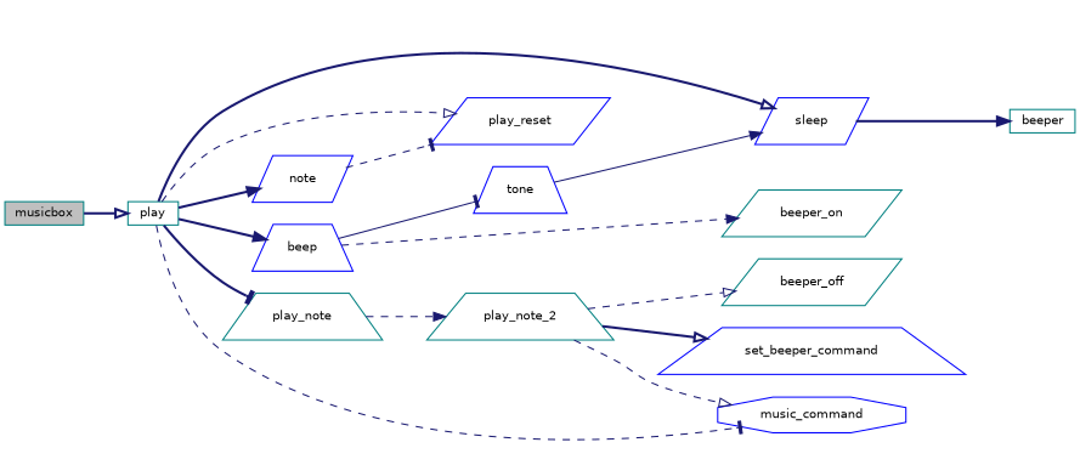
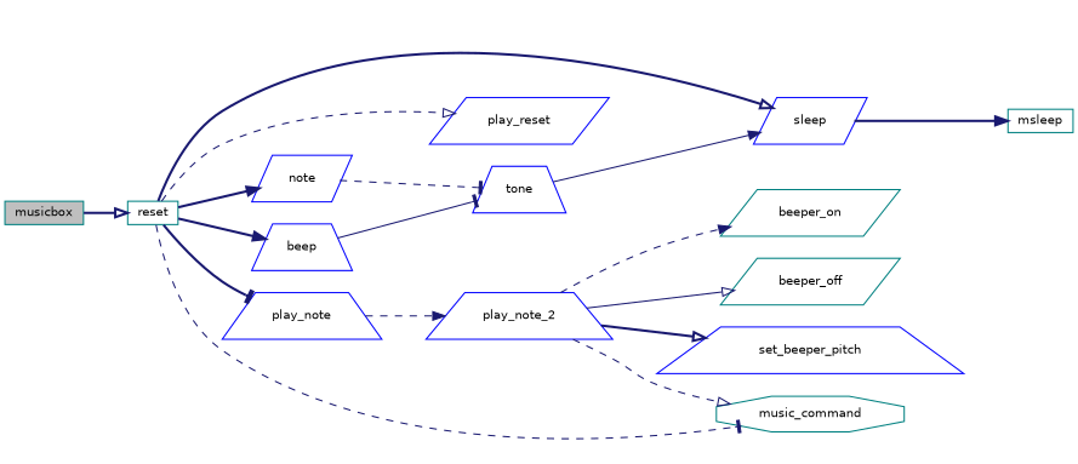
  digraph {
    rankdir=LR
    node [color=blue fillcolor=white fontname=Helvetica fontsize=10 shape=parallelogram style=filled]
    edge [arrowhead=onormal color=midnightblue fontname=Helvetica fontsize=10 labelfontname=Helvetica labelfontsize=10 style=bold]
    n1 [color=teal fillcolor=grey75 fontcolor=black height=0.2 label=musicbox shape=box width=0.4]
-   n2 [color=teal height=0.2 label=play shape=box width=0.4]
+   n2 [color=teal height=0.2 label=reset shape=box width=0.4]
    n3 [height=0.2 label=note width=0.4]
    n4 [height=0.2 label=sleep width=0.4]
    n5 [height=0.2 label=play_reset width=0.4]
    n6 [height=0.2 label=beep shape=trapezium width=0.4]
-   n7 [color=teal height=0.2 label=play_note shape=trapezium width=0.4]
-   n8 [height=0.2 label=music_command shape=octagon width=0.4]
+   n7 [height=0.2 label=play_note shape=trapezium width=0.4]
+   n8 [color=teal height=0.2 label=music_command shape=octagon width=0.4]
    n9 [height=0.2 label=tone shape=trapezium width=0.4]
-   n10 [color=teal height=0.2 label=beeper shape=box width=0.4]
-   n11 [color=teal height=0.2 label=play_note_2 shape=trapezium width=0.4]
-   n12 [height=0.2 label=set_beeper_command shape=trapezium width=0.4]
+   n10 [color=teal height=0.2 label=msleep shape=box width=0.4]
+   n11 [height=0.2 label=play_note_2 shape=trapezium width=0.4]
+   n12 [height=0.2 label=set_beeper_pitch shape=trapezium width=0.4]
    n13 [color=teal height=0.2 label=beeper_on width=0.4]
    n14 [color=teal height=0.2 label=beeper_off width=0.4]
    n1 -> n2
    n2 -> n3 [arrowhead=normal]
    n2 -> n4
    n2 -> n5 [style=dashed]
    n2 -> n6 [arrowhead=normal]
    n2 -> n7 [arrowhead=tee]
    n2 -> n8 [arrowhead=tee style=dashed]
-   n3 -> n5 [arrowhead=tee style=dashed]
+   n3 -> n9 [arrowhead=tee style=dashed]
    n4 -> n10 [arrowhead=normal]
    n6 -> n9 [arrowhead=tee style=solid]
    n7 -> n11 [arrowhead=normal style=dashed]
    n9 -> n4 [arrowhead=normal style=solid]
    n11 -> n8 [style=dashed]
    n11 -> n12
-   n6 -> n13 [arrowhead=normal style=dashed]
-   n11 -> n14 [style=dashed]
+   n11 -> n13 [arrowhead=normal style=dashed]
+   n11 -> n14 [style=solid]
  }
